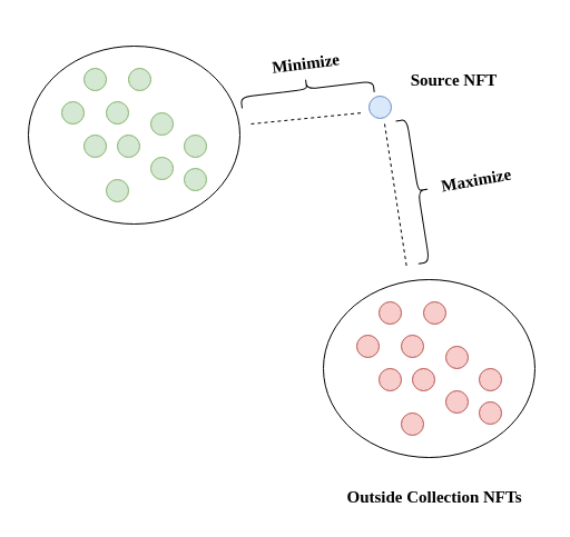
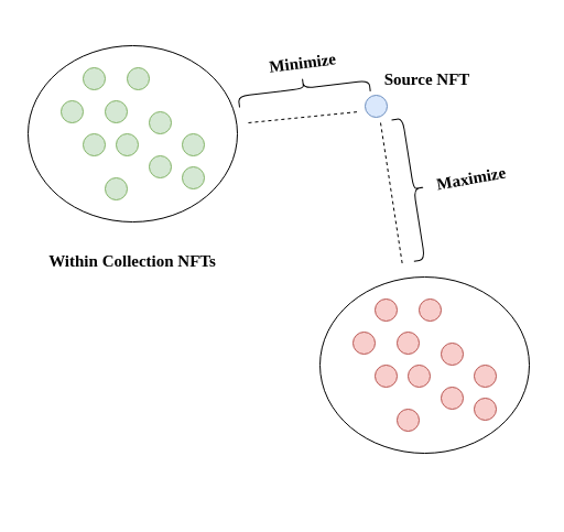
  <mxCell id="0" />
  <mxCell id="1" parent="0" />
  <mxCell id="2" value="" style="group" vertex="1" connectable="0" parent="1"><mxGeometry x="20" y="35.932" width="470" height="425.068" as="geometry" /></mxCell>
  <mxCell id="3" value="" style="ellipse;whiteSpace=wrap;html=1;fontFamily=Times New Roman;fontSize=15;" vertex="1" parent="2"><mxGeometry x="5" y="5.068" width="190" height="160" as="geometry" /></mxCell>
  <mxCell id="4" value="" style="ellipse;whiteSpace=wrap;html=1;aspect=fixed;fontFamily=Times New Roman;fontSize=15;fillColor=#dae8fc;strokeColor=#6c8ebf;" vertex="1" parent="2"><mxGeometry x="311" y="50.068" width="20" height="20" as="geometry" /></mxCell>
  <mxCell id="5" value="" style="ellipse;whiteSpace=wrap;html=1;aspect=fixed;fontFamily=Times New Roman;fontSize=15;fillColor=#d5e8d4;strokeColor=#82b366;" vertex="1" parent="2"><mxGeometry x="95" y="25.068" width="20" height="20" as="geometry" /></mxCell>
  <mxCell id="6" value="" style="ellipse;whiteSpace=wrap;html=1;aspect=fixed;fontFamily=Times New Roman;fontSize=15;fillColor=#d5e8d4;strokeColor=#82b366;" vertex="1" parent="2"><mxGeometry x="115" y="65.068" width="20" height="20" as="geometry" /></mxCell>
  <mxCell id="7" value="" style="ellipse;whiteSpace=wrap;html=1;aspect=fixed;fontFamily=Times New Roman;fontSize=15;fillColor=#d5e8d4;strokeColor=#82b366;" vertex="1" parent="2"><mxGeometry x="75" y="55.068" width="20" height="20" as="geometry" /></mxCell>
  <mxCell id="8" value="" style="ellipse;whiteSpace=wrap;html=1;aspect=fixed;fontFamily=Times New Roman;fontSize=15;fillColor=#d5e8d4;strokeColor=#82b366;" vertex="1" parent="2"><mxGeometry x="85" y="85.068" width="20" height="20" as="geometry" /></mxCell>
  <mxCell id="9" value="" style="ellipse;whiteSpace=wrap;html=1;aspect=fixed;fontFamily=Times New Roman;fontSize=15;fillColor=#d5e8d4;strokeColor=#82b366;" vertex="1" parent="2"><mxGeometry x="115" y="105.068" width="20" height="20" as="geometry" /></mxCell>
  <mxCell id="10" value="" style="ellipse;whiteSpace=wrap;html=1;aspect=fixed;fontFamily=Times New Roman;fontSize=15;fillColor=#d5e8d4;strokeColor=#82b366;" vertex="1" parent="2"><mxGeometry x="145" y="85.068" width="20" height="20" as="geometry" /></mxCell>
  <mxCell id="11" value="" style="ellipse;whiteSpace=wrap;html=1;aspect=fixed;fontFamily=Times New Roman;fontSize=15;fillColor=#d5e8d4;strokeColor=#82b366;" vertex="1" parent="2"><mxGeometry x="145" y="115.068" width="20" height="20" as="geometry" /></mxCell>
  <mxCell id="12" value="" style="ellipse;whiteSpace=wrap;html=1;aspect=fixed;fontFamily=Times New Roman;fontSize=15;fillColor=#d5e8d4;strokeColor=#82b366;" vertex="1" parent="2"><mxGeometry x="55" y="25.068" width="20" height="20" as="geometry" /></mxCell>
  <mxCell id="13" value="" style="ellipse;whiteSpace=wrap;html=1;aspect=fixed;fontFamily=Times New Roman;fontSize=15;fillColor=#d5e8d4;strokeColor=#82b366;" vertex="1" parent="2"><mxGeometry x="35" y="55.068" width="20" height="20" as="geometry" /></mxCell>
  <mxCell id="14" value="" style="ellipse;whiteSpace=wrap;html=1;aspect=fixed;fontFamily=Times New Roman;fontSize=15;fillColor=#d5e8d4;strokeColor=#82b366;" vertex="1" parent="2"><mxGeometry x="55" y="85.068" width="20" height="20" as="geometry" /></mxCell>
  <mxCell id="15" value="" style="ellipse;whiteSpace=wrap;html=1;aspect=fixed;fontFamily=Times New Roman;fontSize=15;fillColor=#d5e8d4;strokeColor=#82b366;" vertex="1" parent="2"><mxGeometry x="75" y="125.068" width="20" height="20" as="geometry" /></mxCell>
  <mxCell id="16" value="" style="ellipse;whiteSpace=wrap;html=1;fontFamily=Times New Roman;fontSize=15;" vertex="1" parent="2"><mxGeometry x="270" y="215.068" width="190" height="160" as="geometry" /></mxCell>
  <mxCell id="17" value="" style="ellipse;whiteSpace=wrap;html=1;aspect=fixed;fontFamily=Times New Roman;fontSize=15;fillColor=#f8cecc;strokeColor=#b85450;" vertex="1" parent="2"><mxGeometry x="360" y="235.068" width="20" height="20" as="geometry" /></mxCell>
  <mxCell id="18" value="" style="ellipse;whiteSpace=wrap;html=1;aspect=fixed;fontFamily=Times New Roman;fontSize=15;fillColor=#f8cecc;strokeColor=#b85450;" vertex="1" parent="2"><mxGeometry x="380" y="275.068" width="20" height="20" as="geometry" /></mxCell>
  <mxCell id="19" value="" style="ellipse;whiteSpace=wrap;html=1;aspect=fixed;fontFamily=Times New Roman;fontSize=15;fillColor=#f8cecc;strokeColor=#b85450;" vertex="1" parent="2"><mxGeometry x="340" y="265.068" width="20" height="20" as="geometry" /></mxCell>
  <mxCell id="20" value="" style="ellipse;whiteSpace=wrap;html=1;aspect=fixed;fontFamily=Times New Roman;fontSize=15;fillColor=#f8cecc;strokeColor=#b85450;" vertex="1" parent="2"><mxGeometry x="350" y="295.068" width="20" height="20" as="geometry" /></mxCell>
  <mxCell id="21" value="" style="ellipse;whiteSpace=wrap;html=1;aspect=fixed;fontFamily=Times New Roman;fontSize=15;fillColor=#f8cecc;strokeColor=#b85450;" vertex="1" parent="2"><mxGeometry x="380" y="315.068" width="20" height="20" as="geometry" /></mxCell>
  <mxCell id="22" value="" style="ellipse;whiteSpace=wrap;html=1;aspect=fixed;fontFamily=Times New Roman;fontSize=15;fillColor=#f8cecc;strokeColor=#b85450;" vertex="1" parent="2"><mxGeometry x="410" y="295.068" width="20" height="20" as="geometry" /></mxCell>
  <mxCell id="23" value="" style="ellipse;whiteSpace=wrap;html=1;aspect=fixed;fontFamily=Times New Roman;fontSize=15;fillColor=#f8cecc;strokeColor=#b85450;" vertex="1" parent="2"><mxGeometry x="410" y="325.068" width="20" height="20" as="geometry" /></mxCell>
  <mxCell id="24" value="" style="ellipse;whiteSpace=wrap;html=1;aspect=fixed;fontFamily=Times New Roman;fontSize=15;fillColor=#f8cecc;strokeColor=#b85450;" vertex="1" parent="2"><mxGeometry x="320" y="235.068" width="20" height="20" as="geometry" /></mxCell>
  <mxCell id="25" value="" style="ellipse;whiteSpace=wrap;html=1;aspect=fixed;fontFamily=Times New Roman;fontSize=15;fillColor=#f8cecc;strokeColor=#b85450;" vertex="1" parent="2"><mxGeometry x="300" y="265.068" width="20" height="20" as="geometry" /></mxCell>
  <mxCell id="26" value="" style="ellipse;whiteSpace=wrap;html=1;aspect=fixed;fontFamily=Times New Roman;fontSize=15;fillColor=#f8cecc;strokeColor=#b85450;" vertex="1" parent="2"><mxGeometry x="320" y="295.068" width="20" height="20" as="geometry" /></mxCell>
  <mxCell id="27" value="" style="ellipse;whiteSpace=wrap;html=1;aspect=fixed;fontFamily=Times New Roman;fontSize=15;fillColor=#f8cecc;strokeColor=#b85450;" vertex="1" parent="2"><mxGeometry x="340" y="335.068" width="20" height="20" as="geometry" /></mxCell>
- <mxCell id="28" value="&lt;b&gt;Source NFT&lt;br&gt;&lt;/b&gt;" style="text;html=1;strokeColor=none;fillColor=none;align=center;verticalAlign=middle;whiteSpace=wrap;rounded=0;fontFamily=Times New Roman;fontSize=15;" vertex="1" parent="2"><mxGeometry x="345" y="20.068" width="85" height="30" as="geometry" /></mxCell>
- <mxCell id="30" value="&lt;b&gt;Outside Collection NFTs&lt;/b&gt;" style="text;html=1;strokeColor=none;fillColor=none;align=center;verticalAlign=middle;whiteSpace=wrap;rounded=0;fontFamily=Times New Roman;fontSize=15;" vertex="1" parent="2"><mxGeometry x="270" y="395.068" width="200" height="30" as="geometry" /></mxCell>
+ <mxCell id="28" value="&lt;b&gt;Source NFT&lt;br&gt;&lt;/b&gt;" style="text;html=1;strokeColor=none;fillColor=none;align=center;verticalAlign=middle;whiteSpace=wrap;rounded=0;fontFamily=Times New Roman;fontSize=15;" vertex="1" parent="2"><mxGeometry x="325" y="20.068" width="85" height="30" as="geometry" /></mxCell>
+ <mxCell id="29" value="&lt;b&gt;Within Collection NFTs&lt;/b&gt;" style="text;html=1;strokeColor=none;fillColor=none;align=center;verticalAlign=middle;whiteSpace=wrap;rounded=0;fontFamily=Times New Roman;fontSize=15;" vertex="1" parent="2"><mxGeometry y="185.068" width="200" height="30" as="geometry" /></mxCell>
  <mxCell id="31" value="" style="endArrow=none;dashed=1;html=1;rounded=0;fontFamily=Times New Roman;fontSize=15;" edge="1" parent="2"><mxGeometry width="50" height="50" relative="1" as="geometry"><mxPoint x="205" y="75.068" as="sourcePoint" /><mxPoint x="305" y="65.068" as="targetPoint" /></mxGeometry></mxCell>
  <mxCell id="32" value="" style="shape=curlyBracket;whiteSpace=wrap;html=1;rounded=1;fontFamily=Times New Roman;fontSize=15;size=0.5;rotation=83;" vertex="1" parent="2"><mxGeometry x="245.18" y="-15.932" width="19.93" height="119.58" as="geometry" /></mxCell>
  <mxCell id="33" value="&lt;b&gt;Minimize&lt;br&gt;&lt;/b&gt;" style="text;html=1;strokeColor=none;fillColor=none;align=center;verticalAlign=middle;whiteSpace=wrap;rounded=0;fontFamily=Times New Roman;fontSize=15;rotation=353;" vertex="1" parent="2"><mxGeometry x="212.43" y="5.068" width="85" height="30" as="geometry" /></mxCell>
  <mxCell id="34" value="" style="endArrow=none;dashed=1;html=1;rounded=0;fontFamily=Times New Roman;fontSize=15;" edge="1" parent="2"><mxGeometry width="50" height="50" relative="1" as="geometry"><mxPoint x="325" y="75.068" as="sourcePoint" /><mxPoint x="345" y="205.068" as="targetPoint" /></mxGeometry></mxCell>
  <mxCell id="35" value="" style="shape=curlyBracket;whiteSpace=wrap;html=1;rounded=1;fontFamily=Times New Roman;fontSize=15;size=0.5;rotation=171;" vertex="1" parent="2"><mxGeometry x="345.07" y="70.128" width="19.93" height="129.88" as="geometry" /></mxCell>
  <mxCell id="36" value="&lt;div&gt;&lt;b&gt;Maximize&lt;/b&gt;&lt;/div&gt;" style="text;html=1;strokeColor=none;fillColor=none;align=center;verticalAlign=middle;whiteSpace=wrap;rounded=0;fontFamily=Times New Roman;fontSize=15;rotation=350;" vertex="1" parent="2"><mxGeometry x="365" y="110.068" width="85" height="30" as="geometry" /></mxCell>
